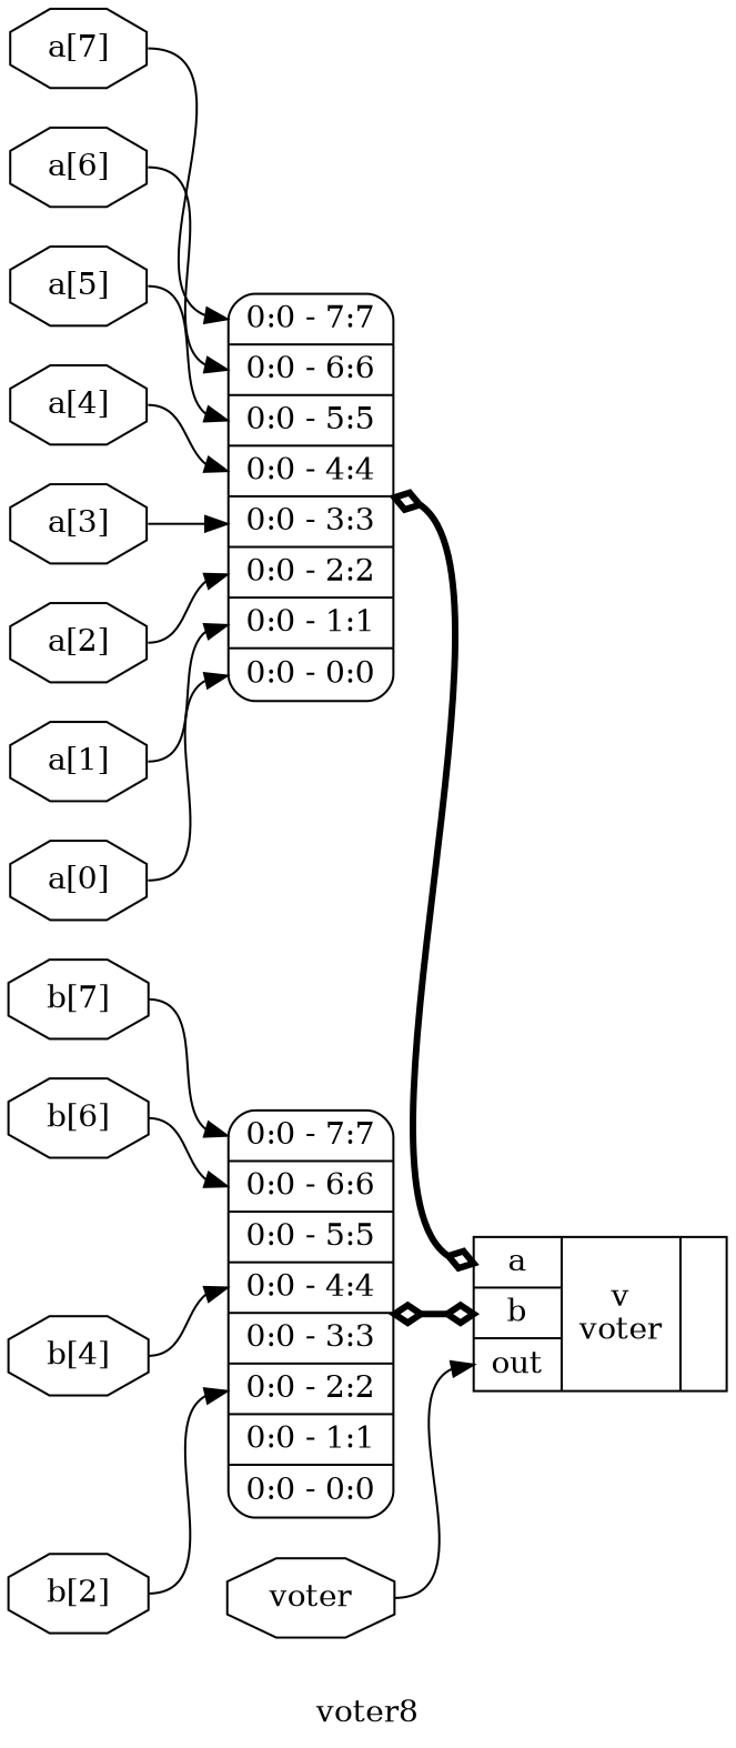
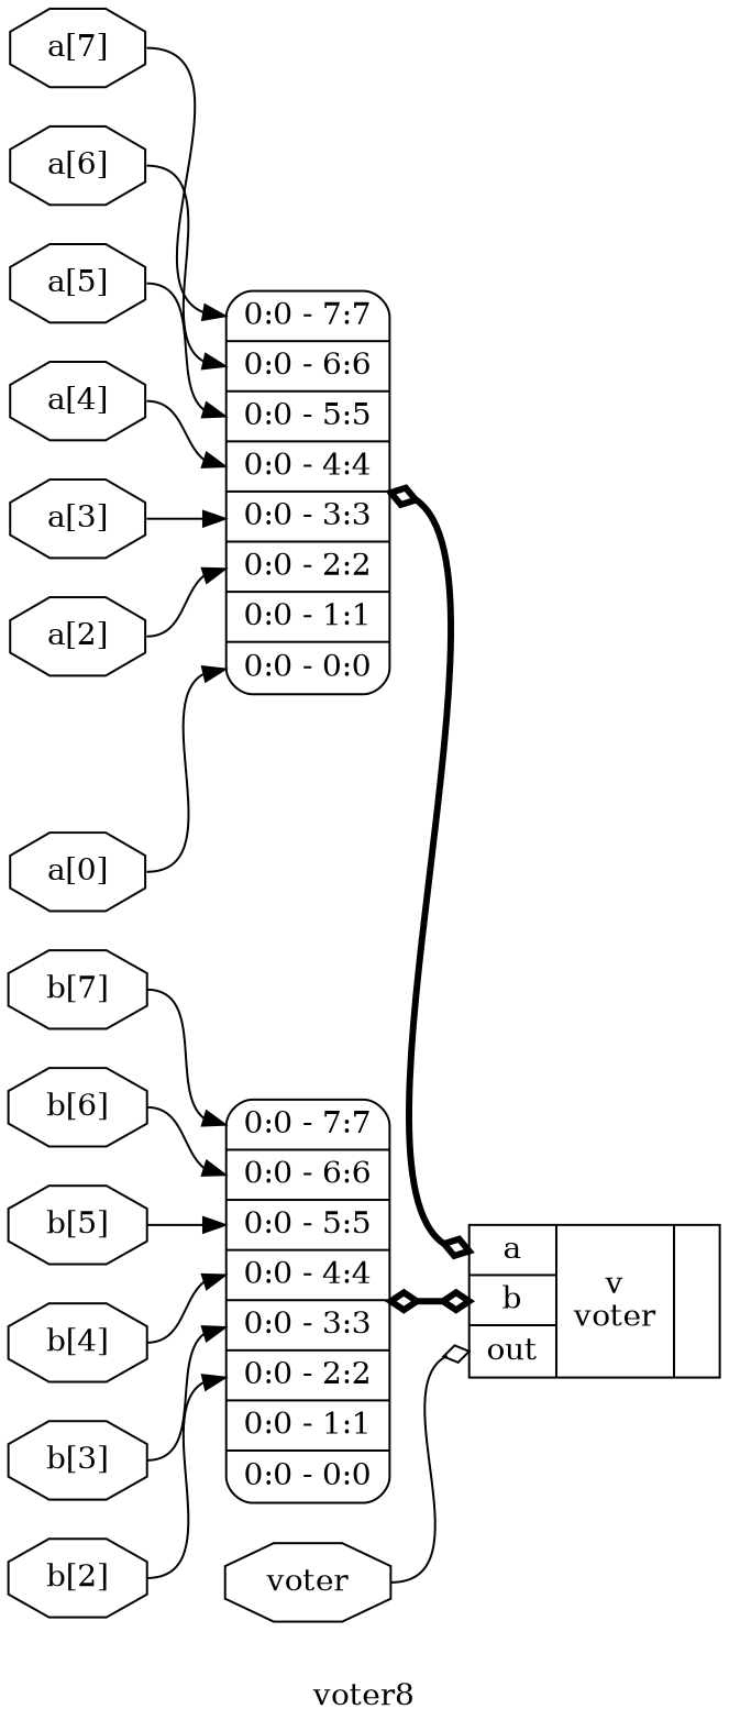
  digraph {
    label=voter8
    rankdir=LR
    remincross=true
    node [color=black fontcolor=black shape=octagon]
    edge [color=black headport="s2:w" tailport=e]
    n1 [label="a[0]"]
    n2 [label="<s7> 0:0 - 7:7 |<s6> 0:0 - 6:6 |<s5> 0:0 - 5:5 |<s4> 0:0 - 4:4 |<s3> 0:0 - 3:3 |<s2> 0:0 - 2:2 |<s1> 0:0 - 1:1 |<s0> 0:0 - 0:0 " shape=record style=rounded color="" fontcolor=""]
    n3 [label="{{<p18> a|<p19> b|<p17> out}|v\nvoter|{}}" shape=record color="" fontcolor=""]
-   n4 [label="a[1]"]
    n5 [label="a[2]"]
    n6 [label="a[3]"]
    n7 [label="a[4]"]
    n8 [label="a[5]"]
    n9 [label="a[6]"]
    n10 [label="a[7]"]
    n11 [label="<s7> 0:0 - 7:7 |<s6> 0:0 - 6:6 |<s5> 0:0 - 5:5 |<s4> 0:0 - 4:4 |<s3> 0:0 - 3:3 |<s2> 0:0 - 2:2 |<s1> 0:0 - 1:1 |<s0> 0:0 - 0:0 " shape=record style=rounded color="" fontcolor=""]
    n12 [label="b[2]"]
+   n13 [label="b[3]"]
    n14 [label="b[4]"]
+   n15 [label="b[5]"]
    n16 [label="b[6]"]
    n17 [label="b[7]"]
    n18 [label=voter]
    n1 -> n2 [headport="s0:w"]
    n2 -> n3 [arrowhead=odiamond arrowtail=odiamond dir=both headport="p18:w" style="setlinewidth(3)"]
-   n4 -> n2 [headport="s1:w"]
    n5 -> n2
    n6 -> n2 [headport="s3:w"]
    n7 -> n2 [headport="s4:w"]
    n8 -> n2 [headport="s5:w"]
    n9 -> n2 [headport="s6:w"]
    n10 -> n2 [headport="s7:w"]
    n11 -> n3 [arrowhead=odiamond arrowtail=odiamond dir=both headport="p19:w" style="setlinewidth(3)"]
    n12 -> n11
+   n13 -> n11 [headport="s3:w"]
    n14 -> n11 [headport="s4:w"]
+   n15 -> n11 [headport="s5:w"]
    n16 -> n11 [headport="s6:w"]
    n17 -> n11 [headport="s7:w"]
-   n18 -> n3 [headport="p17:w"]
+   n18 -> n3 [headport="p17:w" arrowhead=odiamond]
  }
